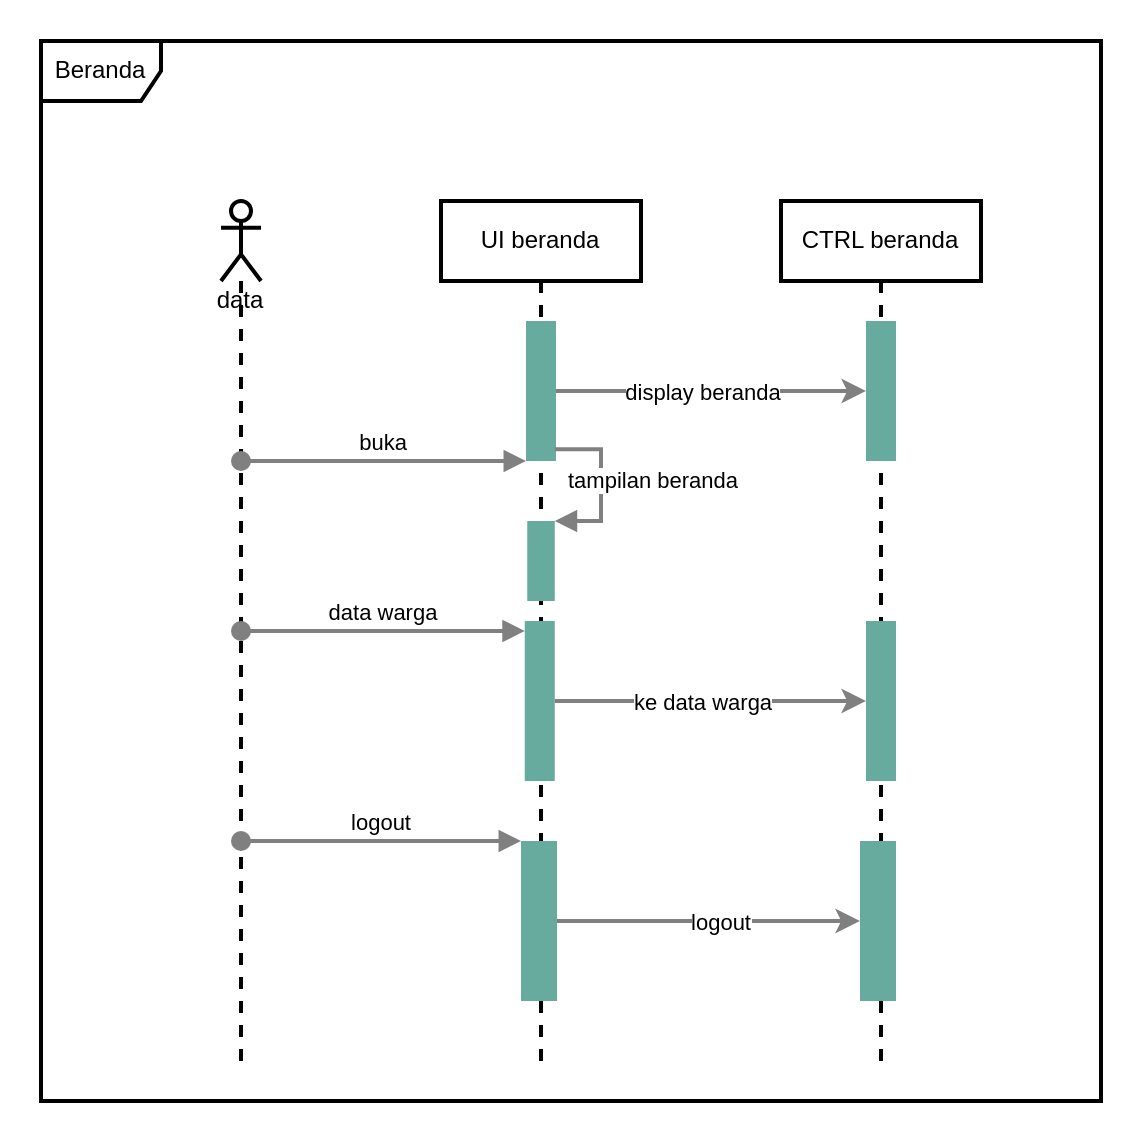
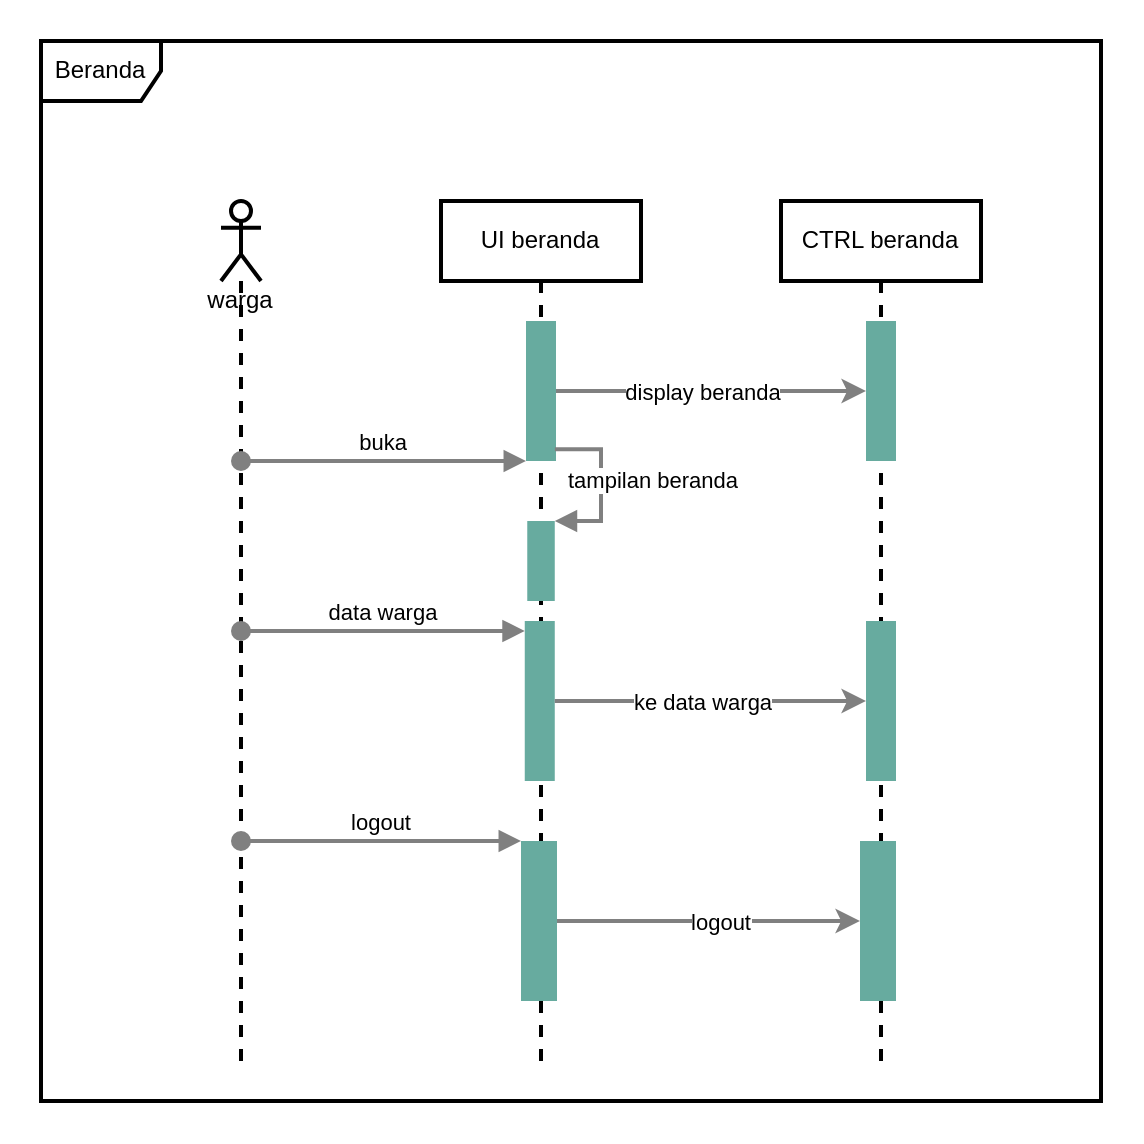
  <mxCell id="0" />
  <mxCell id="1" parent="0" />
  <mxCell id="2" value="Beranda" style="shape=umlFrame;whiteSpace=wrap;html=1;strokeWidth=2;" vertex="1" parent="1"><mxGeometry x="20" y="20" width="530" height="530" as="geometry" /></mxCell>
  <mxCell id="3" value="" style="shape=umlLifeline;participant=umlActor;perimeter=lifelinePerimeter;whiteSpace=wrap;html=1;container=1;collapsible=0;recursiveResize=0;verticalAlign=top;spacingTop=36;outlineConnect=0;strokeWidth=2;" vertex="1" parent="1"><mxGeometry x="110" y="100" width="20" height="430" as="geometry" /></mxCell>
  <mxCell id="4" value="UI beranda" style="shape=umlLifeline;perimeter=lifelinePerimeter;whiteSpace=wrap;html=1;container=1;collapsible=0;recursiveResize=0;outlineConnect=0;strokeWidth=2;" vertex="1" parent="1"><mxGeometry x="220" y="100" width="100" height="430" as="geometry" /></mxCell>
  <mxCell id="5" value="" style="html=1;points=[];perimeter=orthogonalPerimeter;fillColor=#67AB9F;strokeColor=none;strokeWidth=2;" vertex="1" parent="4"><mxGeometry x="42.5" y="60" width="15" height="70" as="geometry" /></mxCell>
  <mxCell id="6" value="" style="html=1;points=[];perimeter=orthogonalPerimeter;strokeWidth=2;fillColor=#67AB9F;strokeColor=none;" vertex="1" parent="4"><mxGeometry x="43.13" y="160" width="13.75" height="40" as="geometry" /></mxCell>
  <mxCell id="7" value="tampilan beranda" style="edgeStyle=orthogonalEdgeStyle;html=1;align=left;spacingLeft=2;endArrow=block;rounded=0;entryX=1;entryY=0;strokeColor=#808080;strokeWidth=2;exitX=0.963;exitY=0.916;exitDx=0;exitDy=0;exitPerimeter=0;" edge="1" target="6" parent="4" source="5"><mxGeometry x="-0.926" y="-16" relative="1" as="geometry"><mxPoint x="55" y="160" as="sourcePoint" /><Array as="points"><mxPoint x="80" y="124" /><mxPoint x="80" y="160" /></Array><mxPoint as="offset" /></mxGeometry></mxCell>
  <mxCell id="8" value="" style="html=1;points=[];perimeter=orthogonalPerimeter;strokeWidth=2;fillColor=#67AB9F;strokeColor=none;" vertex="1" parent="4"><mxGeometry x="41.88" y="210" width="15" height="80" as="geometry" /></mxCell>
  <mxCell id="9" value="" style="html=1;points=[];perimeter=orthogonalPerimeter;strokeColor=none;strokeWidth=2;fillColor=#67AB9F;" vertex="1" parent="4"><mxGeometry x="40" y="320" width="18" height="80" as="geometry" /></mxCell>
  <mxCell id="10" value="CTRL beranda" style="shape=umlLifeline;perimeter=lifelinePerimeter;whiteSpace=wrap;html=1;container=1;collapsible=0;recursiveResize=0;outlineConnect=0;strokeWidth=2;" vertex="1" parent="1"><mxGeometry x="390" y="100" width="100" height="430" as="geometry" /></mxCell>
  <mxCell id="11" value="" style="html=1;points=[];perimeter=orthogonalPerimeter;strokeColor=none;strokeWidth=2;fillColor=#67AB9F;" vertex="1" parent="10"><mxGeometry x="39.5" y="320" width="18" height="80" as="geometry" /></mxCell>
  <mxCell id="12" value="buka" style="html=1;verticalAlign=bottom;startArrow=oval;endArrow=block;startSize=8;strokeColor=#808080;strokeWidth=2;" edge="1" target="5" parent="1" source="3"><mxGeometry relative="1" as="geometry"><mxPoint x="205" y="170" as="sourcePoint" /></mxGeometry></mxCell>
- <mxCell id="13" value="data" style="text;html=1;strokeColor=none;fillColor=none;align=center;verticalAlign=middle;whiteSpace=wrap;rounded=0;" vertex="1" parent="1"><mxGeometry x="100" y="140" width="40" height="20" as="geometry" /></mxCell>
+ <mxCell id="13" value="warga" style="text;html=1;strokeColor=none;fillColor=none;align=center;verticalAlign=middle;whiteSpace=wrap;rounded=0;" vertex="1" parent="1"><mxGeometry x="100" y="140" width="40" height="20" as="geometry" /></mxCell>
  <mxCell id="14" value="" style="html=1;points=[];perimeter=orthogonalPerimeter;fillColor=#67AB9F;strokeColor=none;strokeWidth=2;" vertex="1" parent="1"><mxGeometry x="432.5" y="160" width="15" height="70" as="geometry" /></mxCell>
  <mxCell id="15" value="" style="edgeStyle=orthogonalEdgeStyle;rounded=0;orthogonalLoop=1;jettySize=auto;html=1;strokeColor=#808080;strokeWidth=2;" edge="1" parent="1" source="5" target="14"><mxGeometry relative="1" as="geometry" /></mxCell>
  <mxCell id="16" value="display beranda" style="edgeLabel;html=1;align=center;verticalAlign=middle;resizable=0;points=[];" vertex="1" connectable="0" parent="15"><mxGeometry x="0.168" y="2" relative="1" as="geometry"><mxPoint x="-17.79" y="2" as="offset" /></mxGeometry></mxCell>
  <mxCell id="17" value="data warga" style="html=1;verticalAlign=bottom;startArrow=oval;endArrow=block;startSize=8;strokeColor=#808080;strokeWidth=2;" edge="1" target="8" parent="1" source="3"><mxGeometry relative="1" as="geometry"><mxPoint x="201.88" y="310" as="sourcePoint" /></mxGeometry></mxCell>
  <mxCell id="18" value="" style="html=1;points=[];perimeter=orthogonalPerimeter;strokeWidth=2;fillColor=#67AB9F;strokeColor=none;" vertex="1" parent="1"><mxGeometry x="432.5" y="310" width="15" height="80" as="geometry" /></mxCell>
  <mxCell id="19" value="" style="edgeStyle=orthogonalEdgeStyle;rounded=0;orthogonalLoop=1;jettySize=auto;html=1;strokeColor=#808080;strokeWidth=2;" edge="1" parent="1" source="8" target="18"><mxGeometry relative="1" as="geometry" /></mxCell>
  <mxCell id="20" value="ke data warga" style="edgeLabel;html=1;align=center;verticalAlign=middle;resizable=0;points=[];" vertex="1" connectable="0" parent="19"><mxGeometry x="0.117" y="1" relative="1" as="geometry"><mxPoint x="-13.74" y="1" as="offset" /></mxGeometry></mxCell>
  <mxCell id="21" value="logout" style="html=1;verticalAlign=bottom;startArrow=oval;endArrow=block;startSize=8;strokeColor=#808080;strokeWidth=2;" edge="1" target="9" parent="1" source="3"><mxGeometry relative="1" as="geometry"><mxPoint x="208" y="420" as="sourcePoint" /></mxGeometry></mxCell>
  <mxCell id="22" value="" style="edgeStyle=orthogonalEdgeStyle;rounded=0;orthogonalLoop=1;jettySize=auto;html=1;strokeColor=#808080;strokeWidth=2;" edge="1" parent="1" source="9" target="11"><mxGeometry relative="1" as="geometry" /></mxCell>
  <mxCell id="23" value="logout" style="edgeLabel;html=1;align=center;verticalAlign=middle;resizable=0;points=[];" vertex="1" connectable="0" parent="22"><mxGeometry x="-0.109" y="-1" relative="1" as="geometry"><mxPoint x="14.41" y="-1" as="offset" /></mxGeometry></mxCell>
